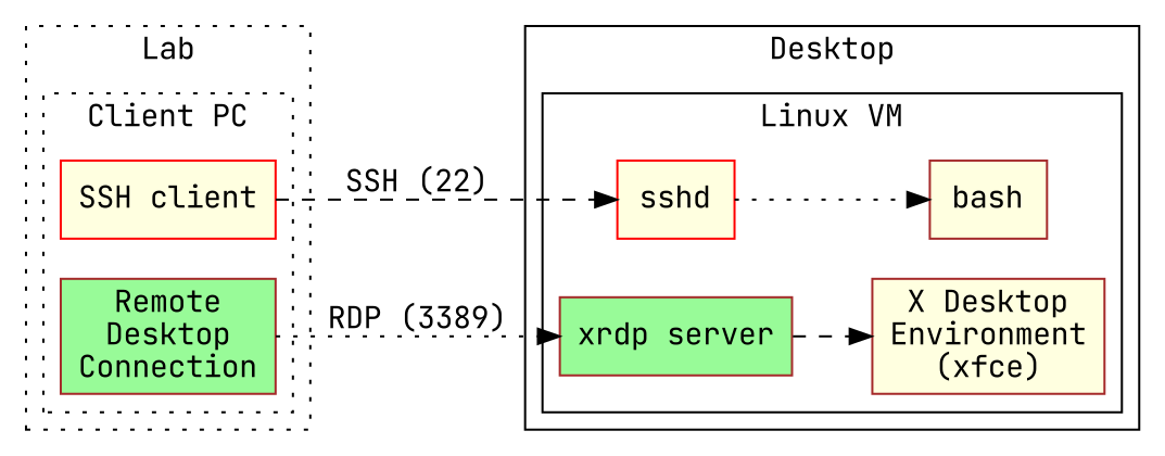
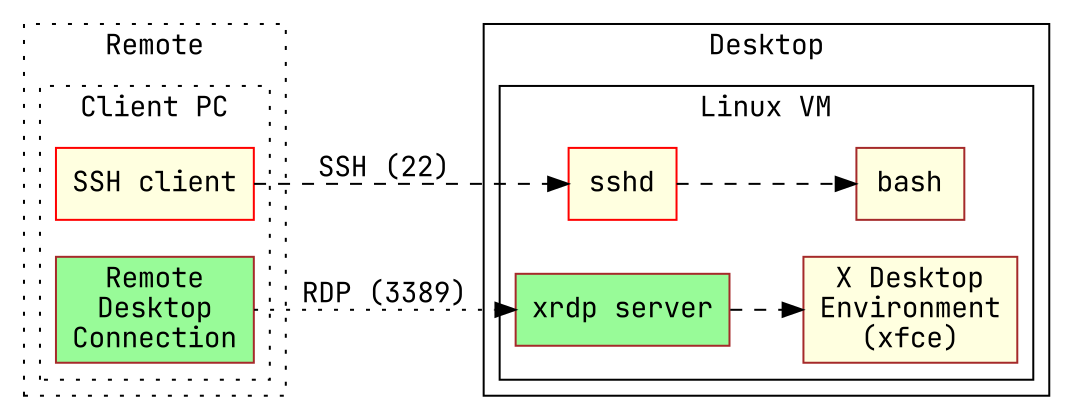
  digraph {
    fontname="JetBrains Mono"
    rankdir=LR
    node [color=brown fillcolor=lightyellow fontname="JetBrains Mono" shape=rectangle style=filled]
    edge [fontname="JetBrains Mono" style=dotted]
    n1 [color=red label=sshd]
    n2 [label=bash]
    n3 [fillcolor=palegreen label="xrdp server"]
    n4 [label="X Desktop\nEnvironment\n(xfce)"]
    n5 [color=red label="SSH client"]
    n6 [fillcolor=palegreen label="Remote\nDesktop\nConnection"]
    subgraph cluster_1 {
      label=Desktop
      subgraph cluster_2 {
        label="Linux VM"
        n1
        n2
        n3
        n4
      }
    }
    subgraph cluster_3 {
-     label=Lab
+     label=Remote
      style=dotted
      subgraph cluster_4 {
        label="Client PC"
        style=dotted
        n5
        n6
      }
    }
-   n1 -> n2
+   n1 -> n2 [style=dashed]
    n3 -> n4 [style=dashed]
    n5 -> n1 [label="SSH (22)" style=dashed]
    n6 -> n3 [label="RDP (3389)"]
  }
